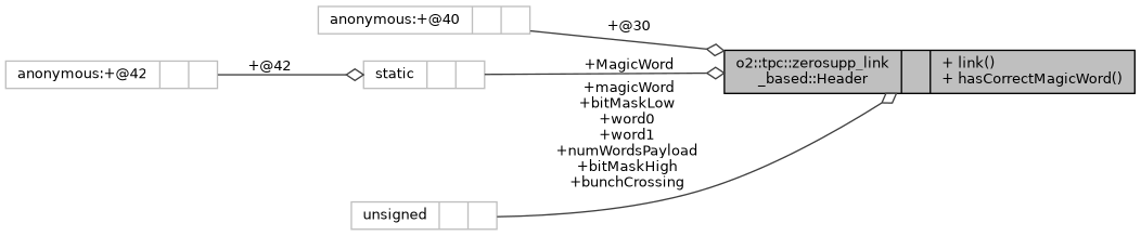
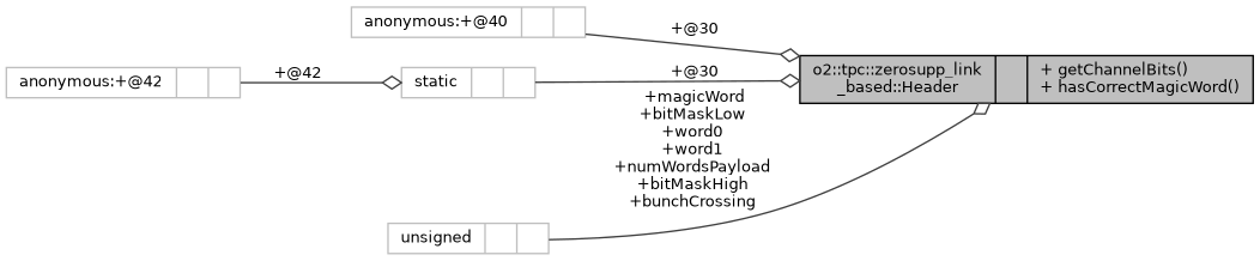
  digraph {
    rankdir=LR
    node [color=grey75 fontname=Helvetica fontsize=10 shape=record]
    edge [arrowhead=odiamond color=grey25 fontname=Helvetica fontsize=10 labelfontname=Helvetica labelfontsize=10 style=solid]
-   n1 [color=black fillcolor=grey75 fontcolor=black height=0.2 label="{o2::tpc::zerosupp_link\l_based::Header\n||+ link()\l+ hasCorrectMagicWord()\l}" style=filled width=0.4]
+   n1 [color=black fillcolor=grey75 fontcolor=black height=0.2 label="{o2::tpc::zerosupp_link\l_based::Header\n||+ getChannelBits()\l+ hasCorrectMagicWord()\l}" style=filled width=0.4]
    n2 [height=0.2 label="{anonymous:+@40\n||}" width=0.4]
    n3 [height=0.2 label="{anonymous:+@42\n||}" width=0.4]
    n4 [height=0.2 label="{static\n||}" width=0.4]
    n5 [height=0.2 label="{unsigned\n||}" width=0.4]
    n2 -> n1 [label=" +@30"]
    n3 -> n4 [label=" +@42"]
-   n4 -> n1 [label=" +MagicWord"]
+   n4 -> n1 [label=" +@30"]
    n5 -> n1 [label=" +magicWord\n+bitMaskLow\n+word0\n+word1\n+numWordsPayload\n+bitMaskHigh\n+bunchCrossing"]
  }
